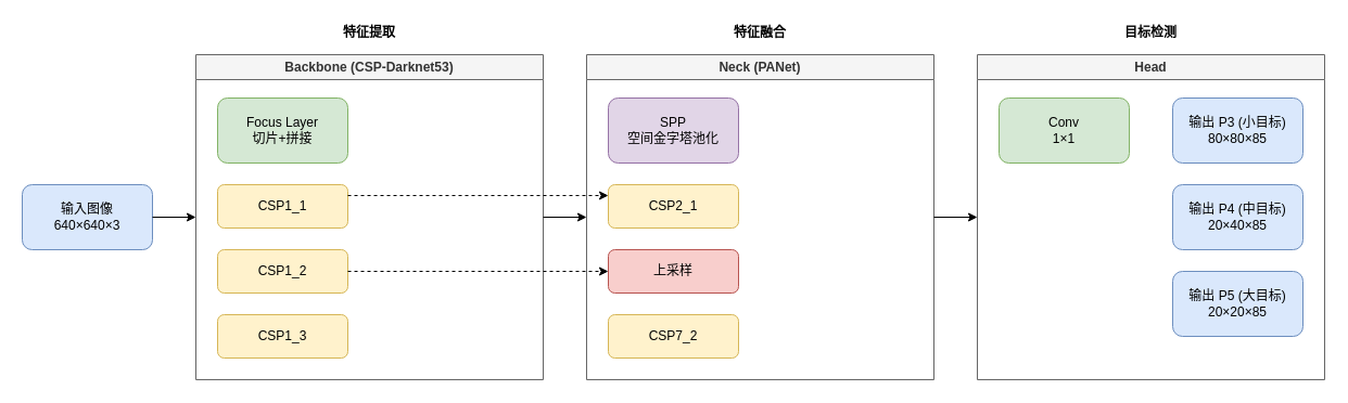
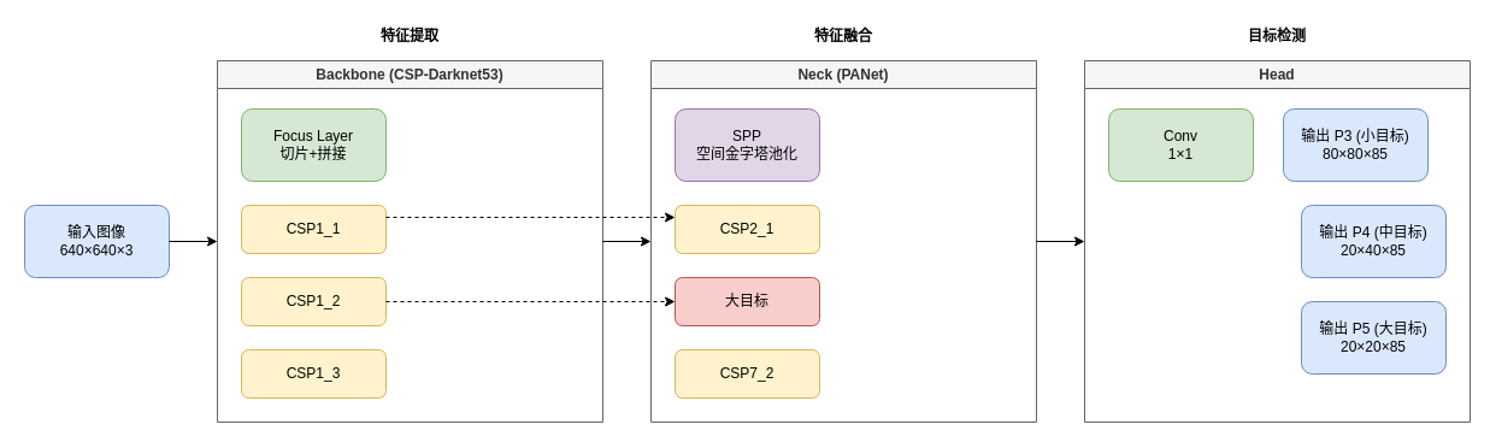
  <mxCell id="0" />
  <mxCell id="1" parent="0" />
  <mxCell id="2" value="输入图像&#10;640×640×3" style="rounded=1;whiteSpace=wrap;html=1;fillColor=#dae8fc;strokeColor=#6c8ebf;" vertex="1" parent="1"><mxGeometry x="20" y="170" width="120" height="60" as="geometry" /></mxCell>
  <mxCell id="3" value="Backbone (CSP-Darknet53)" style="swimlane;whiteSpace=wrap;html=1;fillColor=#f5f5f5;strokeColor=#666666;fontColor=#333333;" vertex="1" parent="1"><mxGeometry x="180" y="50" width="320" height="300" as="geometry" /></mxCell>
  <mxCell id="4" value="Focus Layer&#10;切片+拼接" style="rounded=1;whiteSpace=wrap;html=1;fillColor=#d5e8d4;strokeColor=#82b366;" vertex="1" parent="3"><mxGeometry x="20" y="40" width="120" height="60" as="geometry" /></mxCell>
  <mxCell id="5" value="CSP1_1" style="rounded=1;whiteSpace=wrap;html=1;fillColor=#fff2cc;strokeColor=#d6b656;" vertex="1" parent="3"><mxGeometry x="20" y="120" width="120" height="40" as="geometry" /></mxCell>
  <mxCell id="6" value="CSP1_2" style="rounded=1;whiteSpace=wrap;html=1;fillColor=#fff2cc;strokeColor=#d6b656;" vertex="1" parent="3"><mxGeometry x="20" y="180" width="120" height="40" as="geometry" /></mxCell>
  <mxCell id="7" value="CSP1_3" style="rounded=1;whiteSpace=wrap;html=1;fillColor=#fff2cc;strokeColor=#d6b656;" vertex="1" parent="3"><mxGeometry x="20" y="240" width="120" height="40" as="geometry" /></mxCell>
  <mxCell id="8" value="Neck (PANet)" style="swimlane;whiteSpace=wrap;html=1;fillColor=#f5f5f5;strokeColor=#666666;fontColor=#333333;" vertex="1" parent="1"><mxGeometry x="540" y="50" width="320" height="300" as="geometry" /></mxCell>
  <mxCell id="9" value="SPP&#10;空间金字塔池化" style="rounded=1;whiteSpace=wrap;html=1;fillColor=#e1d5e7;strokeColor=#9673a6;" vertex="1" parent="8"><mxGeometry x="20" y="40" width="120" height="60" as="geometry" /></mxCell>
  <mxCell id="10" value="CSP2_1" style="rounded=1;whiteSpace=wrap;html=1;fillColor=#fff2cc;strokeColor=#d6b656;" vertex="1" parent="8"><mxGeometry x="20" y="120" width="120" height="40" as="geometry" /></mxCell>
- <mxCell id="11" value="上采样" style="rounded=1;whiteSpace=wrap;html=1;fillColor=#f8cecc;strokeColor=#b85450;" vertex="1" parent="8"><mxGeometry x="20" y="180" width="120" height="40" as="geometry" /></mxCell>
+ <mxCell id="11" value="大目标" style="rounded=1;whiteSpace=wrap;html=1;fillColor=#f8cecc;strokeColor=#b85450;" vertex="1" parent="8"><mxGeometry x="20" y="180" width="120" height="40" as="geometry" /></mxCell>
  <mxCell id="12" value="CSP7_2" style="rounded=1;whiteSpace=wrap;html=1;fillColor=#fff2cc;strokeColor=#d6b656;" vertex="1" parent="8"><mxGeometry x="20" y="240" width="120" height="40" as="geometry" /></mxCell>
  <mxCell id="13" value="Head" style="swimlane;whiteSpace=wrap;html=1;fillColor=#f5f5f5;strokeColor=#666666;fontColor=#333333;" vertex="1" parent="1"><mxGeometry x="900" y="50" width="320" height="300" as="geometry" /></mxCell>
  <mxCell id="14" value="Conv&#10;1×1" style="rounded=1;whiteSpace=wrap;html=1;fillColor=#d5e8d4;strokeColor=#82b366;" vertex="1" parent="13"><mxGeometry x="20" y="40" width="120" height="60" as="geometry" /></mxCell>
- <mxCell id="15" value="输出 P3 (小目标)&#10;80×80×85" style="rounded=1;whiteSpace=wrap;html=1;fillColor=#dae8fc;strokeColor=#6c8ebf;" vertex="1" parent="13"><mxGeometry x="180" y="40" width="120" height="60" as="geometry" /></mxCell>
+ <mxCell id="15" value="输出 P3 (小目标)&#10;80×80×85" style="rounded=1;whiteSpace=wrap;html=1;fillColor=#dae8fc;strokeColor=#6c8ebf;" vertex="1" parent="13"><mxGeometry x="165" y="40" width="120" height="60" as="geometry" /></mxCell>
  <mxCell id="16" value="输出 P4 (中目标)&#10;20×40×85" style="rounded=1;whiteSpace=wrap;html=1;fillColor=#dae8fc;strokeColor=#6c8ebf;" vertex="1" parent="13"><mxGeometry x="180" y="120" width="120" height="60" as="geometry" /></mxCell>
  <mxCell id="17" value="输出 P5 (大目标)&#10;20×20×85" style="rounded=1;whiteSpace=wrap;html=1;fillColor=#dae8fc;strokeColor=#6c8ebf;" vertex="1" parent="13"><mxGeometry x="180" y="200" width="120" height="60" as="geometry" /></mxCell>
  <mxCell id="18" value="" style="endArrow=classic;html=1;exitX=1;exitY=0.5;exitDx=0;exitDy=0;entryX=0;entryY=0.5;entryDx=0;entryDy=0;" edge="1" parent="1" source="2" target="3"><mxGeometry width="50" height="50" relative="1" as="geometry" /></mxCell>
  <mxCell id="19" value="" style="endArrow=classic;html=1;exitX=1;exitY=0.5;exitDx=0;exitDy=0;entryX=0;entryY=0.5;entryDx=0;entryDy=0;" edge="1" parent="1" source="3" target="8"><mxGeometry width="50" height="50" relative="1" as="geometry" /></mxCell>
  <mxCell id="20" value="" style="endArrow=classic;html=1;exitX=1;exitY=0.5;exitDx=0;exitDy=0;entryX=0;entryY=0.5;entryDx=0;entryDy=0;" edge="1" parent="1" source="8" target="13"><mxGeometry width="50" height="50" relative="1" as="geometry" /></mxCell>
  <mxCell id="21" value="" style="endArrow=classic;html=1;exitX=1;exitY=0.25;exitDx=0;exitDy=0;entryX=0;entryY=0.25;entryDx=0;entryDy=0;dashed=1;" edge="1" parent="1" source="5" target="10"><mxGeometry width="50" height="50" relative="1" as="geometry" /></mxCell>
  <mxCell id="22" value="" style="endArrow=classic;html=1;exitX=1;exitY=0.5;exitDx=0;exitDy=0;entryX=0;entryY=0.5;entryDx=0;entryDy=0;dashed=1;" edge="1" parent="1" source="6" target="11"><mxGeometry width="50" height="50" relative="1" as="geometry" /></mxCell>
  <mxCell id="23" value="特征提取" style="text;html=1;strokeColor=none;fillColor=none;align=center;verticalAlign=middle;whiteSpace=wrap;rounded=0;fontStyle=1" vertex="1" parent="1"><mxGeometry x="300" y="20" width="80" height="20" as="geometry" /></mxCell>
  <mxCell id="24" value="特征融合" style="text;html=1;strokeColor=none;fillColor=none;align=center;verticalAlign=middle;whiteSpace=wrap;rounded=0;fontStyle=1" vertex="1" parent="1"><mxGeometry x="660" y="20" width="80" height="20" as="geometry" /></mxCell>
  <mxCell id="25" value="目标检测" style="text;html=1;strokeColor=none;fillColor=none;align=center;verticalAlign=middle;whiteSpace=wrap;rounded=0;fontStyle=1" vertex="1" parent="1"><mxGeometry x="1020" y="20" width="80" height="20" as="geometry" /></mxCell>
